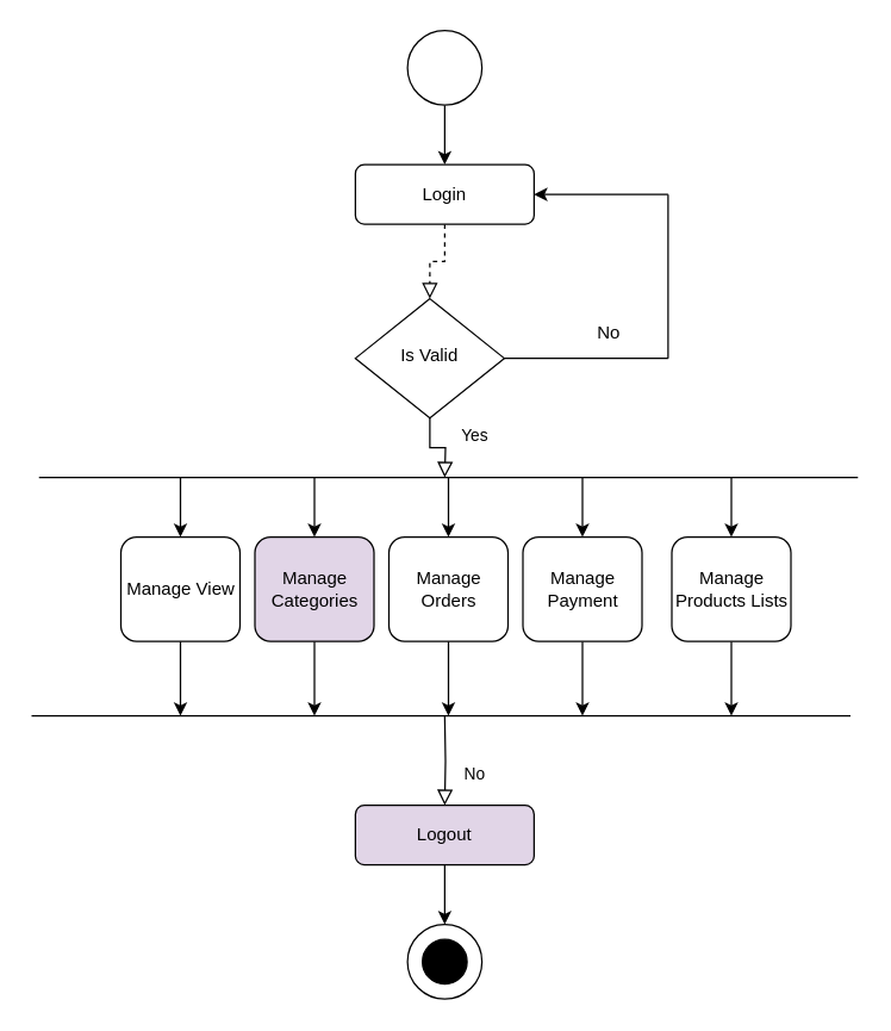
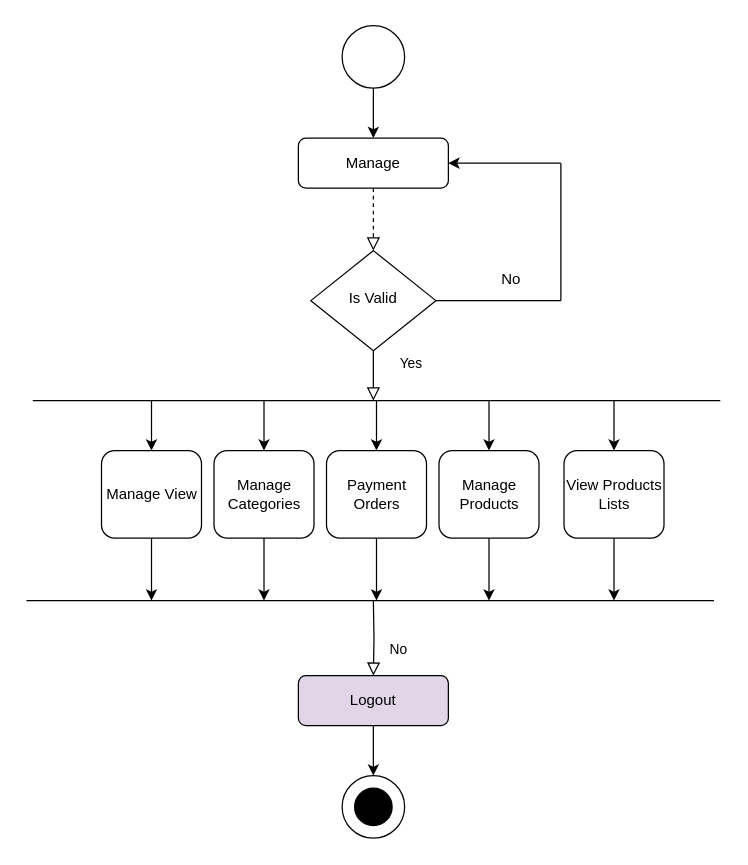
  <mxCell id="0" />
  <mxCell id="1" parent="0" />
  <mxCell id="2" value="" style="rounded=0;html=1;jettySize=auto;orthogonalLoop=1;fontSize=11;endArrow=block;endFill=0;endSize=8;strokeWidth=1;shadow=0;labelBackgroundColor=none;edgeStyle=orthogonalEdgeStyle;dashed=1;" parent="1" source="3" target="5" edge="1"><mxGeometry relative="1" as="geometry" /></mxCell>
- <mxCell id="3" value="Login" style="rounded=1;whiteSpace=wrap;html=1;fontSize=12;glass=0;strokeWidth=1;shadow=0;" parent="1" vertex="1"><mxGeometry x="238" y="110" width="120" height="40" as="geometry" /></mxCell>
+ <mxCell id="3" value="Manage" style="rounded=1;whiteSpace=wrap;html=1;fontSize=12;glass=0;strokeWidth=1;shadow=0;" parent="1" vertex="1"><mxGeometry x="238" y="110" width="120" height="40" as="geometry" /></mxCell>
  <mxCell id="4" value="Yes" style="rounded=0;html=1;jettySize=auto;orthogonalLoop=1;fontSize=11;endArrow=block;endFill=0;endSize=8;strokeWidth=1;shadow=0;labelBackgroundColor=none;edgeStyle=orthogonalEdgeStyle;" parent="1" source="5" edge="1"><mxGeometry x="-0.506" y="30" relative="1" as="geometry"><mxPoint as="offset" /><mxPoint x="298" y="320" as="targetPoint" /></mxGeometry></mxCell>
- <mxCell id="5" value="Is Valid" style="rhombus;whiteSpace=wrap;html=1;shadow=0;fontFamily=Helvetica;fontSize=12;align=center;strokeWidth=1;spacing=6;spacingTop=-4;" parent="1" vertex="1"><mxGeometry x="238" y="200" width="100" height="80" as="geometry" /></mxCell>
+ <mxCell id="5" value="Is Valid" style="rhombus;whiteSpace=wrap;html=1;shadow=0;fontFamily=Helvetica;fontSize=12;align=center;strokeWidth=1;spacing=6;spacingTop=-4;" parent="1" vertex="1"><mxGeometry x="248" y="200" width="100" height="80" as="geometry" /></mxCell>
  <mxCell id="6" value="No" style="rounded=0;html=1;jettySize=auto;orthogonalLoop=1;fontSize=11;endArrow=block;endFill=0;endSize=8;strokeWidth=1;shadow=0;labelBackgroundColor=none;edgeStyle=orthogonalEdgeStyle;" parent="1" target="8" edge="1"><mxGeometry x="0.333" y="20" relative="1" as="geometry"><mxPoint as="offset" /><mxPoint x="298" y="480" as="sourcePoint" /></mxGeometry></mxCell>
  <mxCell id="7" value="" style="edgeStyle=orthogonalEdgeStyle;rounded=0;orthogonalLoop=1;jettySize=auto;html=1;" parent="1" source="8" target="15" edge="1"><mxGeometry relative="1" as="geometry" /></mxCell>
  <mxCell id="8" value="Logout" style="rounded=1;whiteSpace=wrap;html=1;fontSize=12;glass=0;strokeWidth=1;shadow=0;fillColor=#e1d5e7;" parent="1" vertex="1"><mxGeometry x="238" y="540" width="120" height="40" as="geometry" /></mxCell>
  <mxCell id="9" style="edgeStyle=orthogonalEdgeStyle;rounded=0;orthogonalLoop=1;jettySize=auto;html=1;entryX=0.5;entryY=0;entryDx=0;entryDy=0;" parent="1" source="10" target="3" edge="1"><mxGeometry relative="1" as="geometry" /></mxCell>
  <mxCell id="10" value="" style="ellipse;whiteSpace=wrap;html=1;aspect=fixed;" parent="1" vertex="1"><mxGeometry x="273" y="20" width="50" height="50" as="geometry" /></mxCell>
  <mxCell id="11" value="" style="endArrow=classic;html=1;rounded=0;entryX=1;entryY=0.5;entryDx=0;entryDy=0;" parent="1" target="3" edge="1"><mxGeometry width="50" height="50" relative="1" as="geometry"><mxPoint x="448" y="130" as="sourcePoint" /><mxPoint x="398" y="120" as="targetPoint" /></mxGeometry></mxCell>
  <mxCell id="12" value="" style="endArrow=none;html=1;rounded=0;" parent="1" edge="1"><mxGeometry width="50" height="50" relative="1" as="geometry"><mxPoint x="448" y="240" as="sourcePoint" /><mxPoint x="448" y="130" as="targetPoint" /></mxGeometry></mxCell>
  <mxCell id="13" value="" style="endArrow=none;html=1;rounded=0;exitX=1;exitY=0.5;exitDx=0;exitDy=0;" parent="1" source="5" edge="1"><mxGeometry width="50" height="50" relative="1" as="geometry"><mxPoint x="458" y="240" as="sourcePoint" /><mxPoint x="448" y="240" as="targetPoint" /></mxGeometry></mxCell>
  <mxCell id="14" value="No&lt;div&gt;&lt;br&gt;&lt;/div&gt;" style="text;html=1;align=center;verticalAlign=middle;resizable=0;points=[];autosize=1;strokeColor=none;fillColor=none;" parent="1" vertex="1"><mxGeometry x="388" y="210" width="40" height="40" as="geometry" /></mxCell>
  <mxCell id="15" value="" style="ellipse;whiteSpace=wrap;html=1;aspect=fixed;" parent="1" vertex="1"><mxGeometry x="273" y="620" width="50" height="50" as="geometry" /></mxCell>
  <mxCell id="16" value="" style="endArrow=none;html=1;rounded=0;" parent="1" edge="1"><mxGeometry width="50" height="50" relative="1" as="geometry"><mxPoint x="25.5" y="320" as="sourcePoint" /><mxPoint x="575.5" y="320" as="targetPoint" /></mxGeometry></mxCell>
  <mxCell id="17" value="" style="endArrow=none;html=1;rounded=0;" parent="1" edge="1"><mxGeometry width="50" height="50" relative="1" as="geometry"><mxPoint x="20.5" y="480" as="sourcePoint" /><mxPoint x="570.5" y="480" as="targetPoint" /></mxGeometry></mxCell>
  <mxCell id="18" value="" style="endArrow=classic;html=1;rounded=0;" parent="1" edge="1"><mxGeometry width="50" height="50" relative="1" as="geometry"><mxPoint x="120.5" y="320" as="sourcePoint" /><mxPoint x="120.5" y="360" as="targetPoint" /></mxGeometry></mxCell>
  <mxCell id="19" style="edgeStyle=orthogonalEdgeStyle;rounded=0;orthogonalLoop=1;jettySize=auto;html=1;" parent="1" source="20" edge="1"><mxGeometry relative="1" as="geometry"><mxPoint x="120.5" y="480" as="targetPoint" /></mxGeometry></mxCell>
  <mxCell id="20" value="Manage View" style="rounded=1;whiteSpace=wrap;html=1;" parent="1" vertex="1"><mxGeometry x="80.5" y="360" width="80" height="70" as="geometry" /></mxCell>
  <mxCell id="21" value="" style="endArrow=classic;html=1;rounded=0;" parent="1" edge="1"><mxGeometry width="50" height="50" relative="1" as="geometry"><mxPoint x="210.5" y="320" as="sourcePoint" /><mxPoint x="210.5" y="360" as="targetPoint" /></mxGeometry></mxCell>
  <mxCell id="22" style="edgeStyle=orthogonalEdgeStyle;rounded=0;orthogonalLoop=1;jettySize=auto;html=1;" parent="1" source="23" edge="1"><mxGeometry relative="1" as="geometry"><mxPoint x="210.5" y="480" as="targetPoint" /></mxGeometry></mxCell>
- <mxCell id="23" value="Manage Categories" style="rounded=1;whiteSpace=wrap;html=1;fillColor=#e1d5e7;" parent="1" vertex="1"><mxGeometry x="170.5" y="360" width="80" height="70" as="geometry" /></mxCell>
+ <mxCell id="23" value="Manage Categories" style="rounded=1;whiteSpace=wrap;html=1;" parent="1" vertex="1"><mxGeometry x="170.5" y="360" width="80" height="70" as="geometry" /></mxCell>
  <mxCell id="24" value="" style="endArrow=classic;html=1;rounded=0;" parent="1" edge="1"><mxGeometry width="50" height="50" relative="1" as="geometry"><mxPoint x="300.5" y="320" as="sourcePoint" /><mxPoint x="300.5" y="360" as="targetPoint" /></mxGeometry></mxCell>
  <mxCell id="25" style="edgeStyle=orthogonalEdgeStyle;rounded=0;orthogonalLoop=1;jettySize=auto;html=1;" parent="1" source="26" edge="1"><mxGeometry relative="1" as="geometry"><mxPoint x="300.5" y="480" as="targetPoint" /></mxGeometry></mxCell>
- <mxCell id="26" value="Manage Orders" style="rounded=1;whiteSpace=wrap;html=1;" parent="1" vertex="1"><mxGeometry x="260.5" y="360" width="80" height="70" as="geometry" /></mxCell>
+ <mxCell id="26" value="Payment Orders" style="rounded=1;whiteSpace=wrap;html=1;" parent="1" vertex="1"><mxGeometry x="260.5" y="360" width="80" height="70" as="geometry" /></mxCell>
  <mxCell id="27" value="" style="endArrow=classic;html=1;rounded=0;" parent="1" edge="1"><mxGeometry width="50" height="50" relative="1" as="geometry"><mxPoint x="390.5" y="320" as="sourcePoint" /><mxPoint x="390.5" y="360" as="targetPoint" /></mxGeometry></mxCell>
  <mxCell id="28" style="edgeStyle=orthogonalEdgeStyle;rounded=0;orthogonalLoop=1;jettySize=auto;html=1;" parent="1" source="29" edge="1"><mxGeometry relative="1" as="geometry"><mxPoint x="390.5" y="480" as="targetPoint" /></mxGeometry></mxCell>
- <mxCell id="29" value="Manage Payment" style="rounded=1;whiteSpace=wrap;html=1;" parent="1" vertex="1"><mxGeometry x="350.5" y="360" width="80" height="70" as="geometry" /></mxCell>
+ <mxCell id="29" value="Manage Products" style="rounded=1;whiteSpace=wrap;html=1;" parent="1" vertex="1"><mxGeometry x="350.5" y="360" width="80" height="70" as="geometry" /></mxCell>
  <mxCell id="30" value="" style="endArrow=classic;html=1;rounded=0;" parent="1" edge="1"><mxGeometry width="50" height="50" relative="1" as="geometry"><mxPoint x="490.5" y="320" as="sourcePoint" /><mxPoint x="490.5" y="360" as="targetPoint" /></mxGeometry></mxCell>
  <mxCell id="31" style="edgeStyle=orthogonalEdgeStyle;rounded=0;orthogonalLoop=1;jettySize=auto;html=1;" parent="1" source="32" edge="1"><mxGeometry relative="1" as="geometry"><mxPoint x="490.5" y="480" as="targetPoint" /></mxGeometry></mxCell>
- <mxCell id="32" value="Manage Products Lists" style="rounded=1;whiteSpace=wrap;html=1;" parent="1" vertex="1"><mxGeometry x="450.5" y="360" width="80" height="70" as="geometry" /></mxCell>
+ <mxCell id="32" value="View Products Lists" style="rounded=1;whiteSpace=wrap;html=1;" parent="1" vertex="1"><mxGeometry x="450.5" y="360" width="80" height="70" as="geometry" /></mxCell>
  <mxCell id="33" value="" style="ellipse;whiteSpace=wrap;html=1;aspect=fixed;fillColor=#000000;rotation=90;" parent="1" vertex="1"><mxGeometry x="283" y="630" width="30" height="30" as="geometry" /></mxCell>
